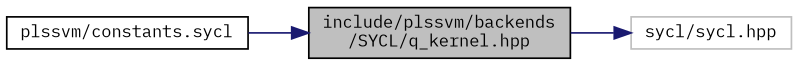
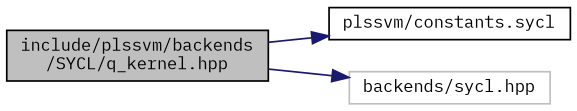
  digraph {
    fontname="IBM Plex Mono"
    rankdir=LR
    node [color=black fillcolor=white fontname="IBM Plex Mono" fontsize=10 shape=record style=filled]
    edge [color=midnightblue fontname="IBM Plex Mono" fontsize=10 labelfontname=Helvetica labelfontsize=10 style=solid]
    n1 [fillcolor=grey75 fontcolor=black height=0.2 label="include/plssvm/backends\l/SYCL/q_kernel.hpp" width=0.4]
    n2 [height=0.2 label="plssvm/constants.sycl" width=0.4]
-   n3 [color=grey75 height=0.2 label="sycl/sycl.hpp" width=0.4]
-   n2 -> n1
+   n3 [color=grey75 height=0.2 label="backends/sycl.hpp" width=0.4]
+   n1 -> n2
    n1 -> n3
  }
